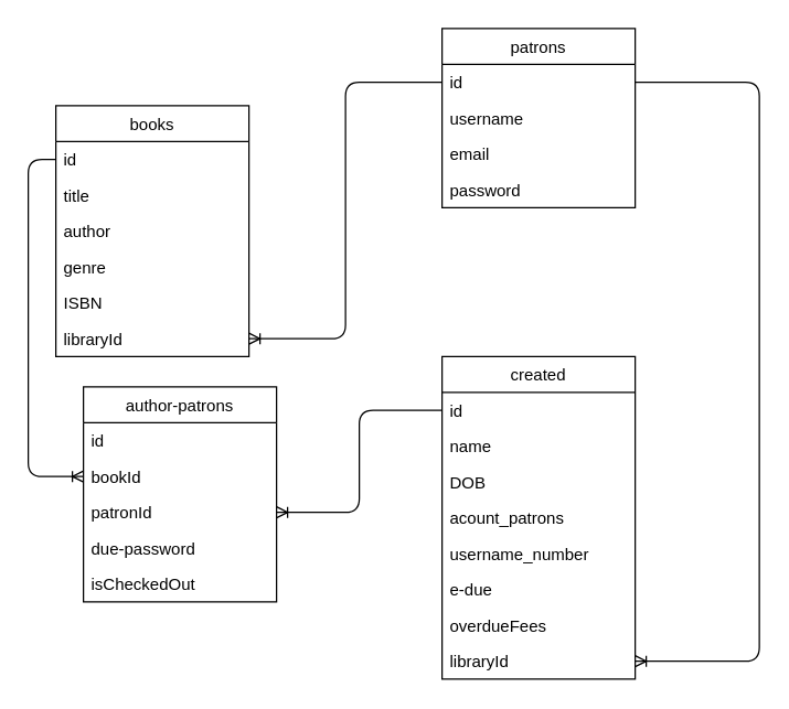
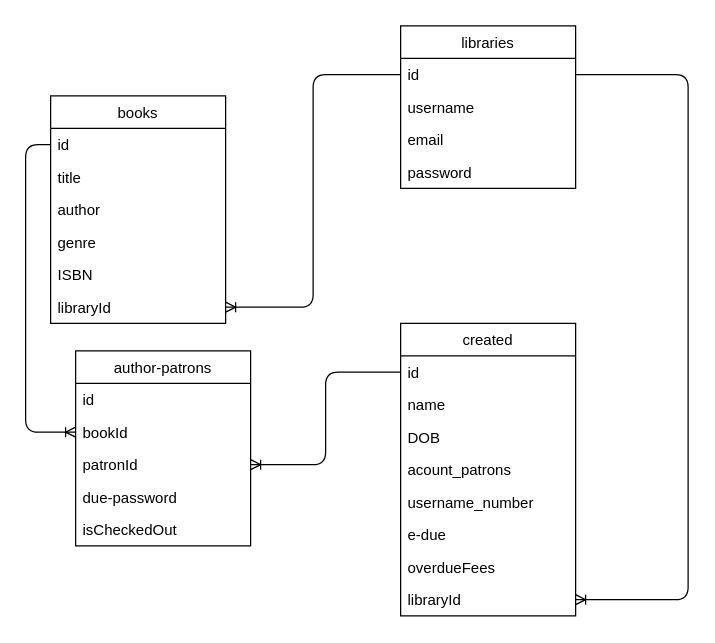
  <mxCell id="0" />
  <mxCell id="1" parent="0" />
- <mxCell id="2" value="patrons" style="swimlane;fontStyle=0;childLayout=stackLayout;horizontal=1;startSize=26;fillColor=none;horizontalStack=0;resizeParent=1;resizeParentMax=0;resizeLast=0;collapsible=1;marginBottom=0;" vertex="1" parent="1"><mxGeometry x="320" y="20" width="140" height="130" as="geometry" /></mxCell>
+ <mxCell id="2" value="libraries" style="swimlane;fontStyle=0;childLayout=stackLayout;horizontal=1;startSize=26;fillColor=none;horizontalStack=0;resizeParent=1;resizeParentMax=0;resizeLast=0;collapsible=1;marginBottom=0;" vertex="1" parent="1"><mxGeometry x="320" y="20" width="140" height="130" as="geometry" /></mxCell>
  <mxCell id="3" value="id" style="text;strokeColor=none;fillColor=none;align=left;verticalAlign=top;spacingLeft=4;spacingRight=4;overflow=hidden;rotatable=0;points=[[0,0.5],[1,0.5]];portConstraint=eastwest;" vertex="1" parent="2"><mxGeometry y="26" width="140" height="26" as="geometry" /></mxCell>
  <mxCell id="4" value="username" style="text;strokeColor=none;fillColor=none;align=left;verticalAlign=top;spacingLeft=4;spacingRight=4;overflow=hidden;rotatable=0;points=[[0,0.5],[1,0.5]];portConstraint=eastwest;" vertex="1" parent="2"><mxGeometry y="52" width="140" height="26" as="geometry" /></mxCell>
  <mxCell id="5" value="email" style="text;strokeColor=none;fillColor=none;align=left;verticalAlign=top;spacingLeft=4;spacingRight=4;overflow=hidden;rotatable=0;points=[[0,0.5],[1,0.5]];portConstraint=eastwest;" vertex="1" parent="2"><mxGeometry y="78" width="140" height="26" as="geometry" /></mxCell>
  <mxCell id="6" value="password" style="text;strokeColor=none;fillColor=none;align=left;verticalAlign=top;spacingLeft=4;spacingRight=4;overflow=hidden;rotatable=0;points=[[0,0.5],[1,0.5]];portConstraint=eastwest;" vertex="1" parent="2"><mxGeometry y="104" width="140" height="26" as="geometry" /></mxCell>
  <mxCell id="7" value="" style="edgeStyle=orthogonalEdgeStyle;fontSize=12;html=1;endArrow=ERoneToMany;entryX=1;entryY=0.5;entryDx=0;entryDy=0;exitX=0;exitY=0.5;exitDx=0;exitDy=0;" edge="1" parent="1" source="3" target="31"><mxGeometry width="100" height="100" relative="1" as="geometry"><mxPoint x="230" y="70" as="sourcePoint" /><mxPoint x="320" y="163" as="targetPoint" /></mxGeometry></mxCell>
  <mxCell id="8" value="created" style="swimlane;fontStyle=0;childLayout=stackLayout;horizontal=1;startSize=26;fillColor=none;horizontalStack=0;resizeParent=1;resizeParentMax=0;resizeLast=0;collapsible=1;marginBottom=0;" vertex="1" parent="1"><mxGeometry x="320" y="258" width="140" height="234" as="geometry" /></mxCell>
  <mxCell id="9" value="id" style="text;strokeColor=none;fillColor=none;align=left;verticalAlign=top;spacingLeft=4;spacingRight=4;overflow=hidden;rotatable=0;points=[[0,0.5],[1,0.5]];portConstraint=eastwest;" vertex="1" parent="8"><mxGeometry y="26" width="140" height="26" as="geometry" /></mxCell>
  <mxCell id="10" value="name" style="text;strokeColor=none;fillColor=none;align=left;verticalAlign=top;spacingLeft=4;spacingRight=4;overflow=hidden;rotatable=0;points=[[0,0.5],[1,0.5]];portConstraint=eastwest;" vertex="1" parent="8"><mxGeometry y="52" width="140" height="26" as="geometry" /></mxCell>
  <mxCell id="11" value="DOB" style="text;strokeColor=none;fillColor=none;align=left;verticalAlign=top;spacingLeft=4;spacingRight=4;overflow=hidden;rotatable=0;points=[[0,0.5],[1,0.5]];portConstraint=eastwest;" vertex="1" parent="8"><mxGeometry y="78" width="140" height="26" as="geometry" /></mxCell>
  <mxCell id="12" value="acount_patrons" style="text;strokeColor=none;fillColor=none;align=left;verticalAlign=top;spacingLeft=4;spacingRight=4;overflow=hidden;rotatable=0;points=[[0,0.5],[1,0.5]];portConstraint=eastwest;" vertex="1" parent="8"><mxGeometry y="104" width="140" height="26" as="geometry" /></mxCell>
  <mxCell id="13" value="username_number" style="text;strokeColor=none;fillColor=none;align=left;verticalAlign=top;spacingLeft=4;spacingRight=4;overflow=hidden;rotatable=0;points=[[0,0.5],[1,0.5]];portConstraint=eastwest;" vertex="1" parent="8"><mxGeometry y="130" width="140" height="26" as="geometry" /></mxCell>
  <mxCell id="14" value="e-due" style="text;strokeColor=none;fillColor=none;align=left;verticalAlign=top;spacingLeft=4;spacingRight=4;overflow=hidden;rotatable=0;points=[[0,0.5],[1,0.5]];portConstraint=eastwest;" vertex="1" parent="8"><mxGeometry y="156" width="140" height="26" as="geometry" /></mxCell>
  <mxCell id="15" value="overdueFees" style="text;strokeColor=none;fillColor=none;align=left;verticalAlign=top;spacingLeft=4;spacingRight=4;overflow=hidden;rotatable=0;points=[[0,0.5],[1,0.5]];portConstraint=eastwest;" vertex="1" parent="8"><mxGeometry y="182" width="140" height="26" as="geometry" /></mxCell>
  <mxCell id="16" value="libraryId" style="text;strokeColor=none;fillColor=none;align=left;verticalAlign=top;spacingLeft=4;spacingRight=4;overflow=hidden;rotatable=0;points=[[0,0.5],[1,0.5]];portConstraint=eastwest;" vertex="1" parent="8"><mxGeometry y="208" width="140" height="26" as="geometry" /></mxCell>
  <mxCell id="17" value="" style="edgeStyle=orthogonalEdgeStyle;fontSize=12;html=1;endArrow=ERoneToMany;exitX=0;exitY=0.5;exitDx=0;exitDy=0;entryX=1;entryY=0.5;entryDx=0;entryDy=0;" edge="1" parent="1" source="9" target="21"><mxGeometry width="100" height="100" relative="1" as="geometry"><mxPoint x="350" y="280" as="sourcePoint" /><mxPoint x="250" y="430" as="targetPoint" /></mxGeometry></mxCell>
  <mxCell id="18" value="author-patrons" style="swimlane;fontStyle=0;childLayout=stackLayout;horizontal=1;startSize=26;fillColor=none;horizontalStack=0;resizeParent=1;resizeParentMax=0;resizeLast=0;collapsible=1;marginBottom=0;" vertex="1" parent="1"><mxGeometry x="60" y="280" width="140" height="156" as="geometry" /></mxCell>
  <mxCell id="19" value="id" style="text;strokeColor=none;fillColor=none;align=left;verticalAlign=top;spacingLeft=4;spacingRight=4;overflow=hidden;rotatable=0;points=[[0,0.5],[1,0.5]];portConstraint=eastwest;" vertex="1" parent="18"><mxGeometry y="26" width="140" height="26" as="geometry" /></mxCell>
  <mxCell id="20" value="bookId" style="text;strokeColor=none;fillColor=none;align=left;verticalAlign=top;spacingLeft=4;spacingRight=4;overflow=hidden;rotatable=0;points=[[0,0.5],[1,0.5]];portConstraint=eastwest;" vertex="1" parent="18"><mxGeometry y="52" width="140" height="26" as="geometry" /></mxCell>
  <mxCell id="21" value="patronId" style="text;strokeColor=none;fillColor=none;align=left;verticalAlign=top;spacingLeft=4;spacingRight=4;overflow=hidden;rotatable=0;points=[[0,0.5],[1,0.5]];portConstraint=eastwest;" vertex="1" parent="18"><mxGeometry y="78" width="140" height="26" as="geometry" /></mxCell>
  <mxCell id="22" value="due-password" style="text;strokeColor=none;fillColor=none;align=left;verticalAlign=top;spacingLeft=4;spacingRight=4;overflow=hidden;rotatable=0;points=[[0,0.5],[1,0.5]];portConstraint=eastwest;" vertex="1" parent="18"><mxGeometry y="104" width="140" height="26" as="geometry" /></mxCell>
  <mxCell id="23" value="isCheckedOut" style="text;strokeColor=none;fillColor=none;align=left;verticalAlign=top;spacingLeft=4;spacingRight=4;overflow=hidden;rotatable=0;points=[[0,0.5],[1,0.5]];portConstraint=eastwest;" vertex="1" parent="18"><mxGeometry y="130" width="140" height="26" as="geometry" /></mxCell>
  <mxCell id="24" value="" style="edgeStyle=orthogonalEdgeStyle;fontSize=12;html=1;endArrow=ERoneToMany;exitX=0;exitY=0.5;exitDx=0;exitDy=0;entryX=0;entryY=0.5;entryDx=0;entryDy=0;" edge="1" parent="1" source="26" target="20"><mxGeometry width="100" height="100" relative="1" as="geometry"><mxPoint x="10" y="200" as="sourcePoint" /><mxPoint x="10" y="340" as="targetPoint" /><Array as="points"><mxPoint x="20" y="115" /><mxPoint x="20" y="345" /></Array></mxGeometry></mxCell>
  <mxCell id="25" value="books" style="swimlane;fontStyle=0;childLayout=stackLayout;horizontal=1;startSize=26;fillColor=none;horizontalStack=0;resizeParent=1;resizeParentMax=0;resizeLast=0;collapsible=1;marginBottom=0;" vertex="1" parent="1"><mxGeometry x="40" y="76" width="140" height="182" as="geometry" /></mxCell>
  <mxCell id="26" value="id" style="text;strokeColor=none;fillColor=none;align=left;verticalAlign=top;spacingLeft=4;spacingRight=4;overflow=hidden;rotatable=0;points=[[0,0.5],[1,0.5]];portConstraint=eastwest;" vertex="1" parent="25"><mxGeometry y="26" width="140" height="26" as="geometry" /></mxCell>
  <mxCell id="27" value="title" style="text;strokeColor=none;fillColor=none;align=left;verticalAlign=top;spacingLeft=4;spacingRight=4;overflow=hidden;rotatable=0;points=[[0,0.5],[1,0.5]];portConstraint=eastwest;" vertex="1" parent="25"><mxGeometry y="52" width="140" height="26" as="geometry" /></mxCell>
  <mxCell id="28" value="author" style="text;strokeColor=none;fillColor=none;align=left;verticalAlign=top;spacingLeft=4;spacingRight=4;overflow=hidden;rotatable=0;points=[[0,0.5],[1,0.5]];portConstraint=eastwest;" vertex="1" parent="25"><mxGeometry y="78" width="140" height="26" as="geometry" /></mxCell>
  <mxCell id="29" value="genre" style="text;strokeColor=none;fillColor=none;align=left;verticalAlign=top;spacingLeft=4;spacingRight=4;overflow=hidden;rotatable=0;points=[[0,0.5],[1,0.5]];portConstraint=eastwest;" vertex="1" parent="25"><mxGeometry y="104" width="140" height="26" as="geometry" /></mxCell>
  <mxCell id="30" value="ISBN" style="text;strokeColor=none;fillColor=none;align=left;verticalAlign=top;spacingLeft=4;spacingRight=4;overflow=hidden;rotatable=0;points=[[0,0.5],[1,0.5]];portConstraint=eastwest;" vertex="1" parent="25"><mxGeometry y="130" width="140" height="26" as="geometry" /></mxCell>
  <mxCell id="31" value="libraryId" style="text;strokeColor=none;fillColor=none;align=left;verticalAlign=top;spacingLeft=4;spacingRight=4;overflow=hidden;rotatable=0;points=[[0,0.5],[1,0.5]];portConstraint=eastwest;" vertex="1" parent="25"><mxGeometry y="156" width="140" height="26" as="geometry" /></mxCell>
  <mxCell id="32" value="" style="edgeStyle=orthogonalEdgeStyle;fontSize=12;html=1;endArrow=ERoneToMany;exitX=1;exitY=0.5;exitDx=0;exitDy=0;entryX=1;entryY=0.5;entryDx=0;entryDy=0;" edge="1" parent="1" source="3" target="16"><mxGeometry width="100" height="100" relative="1" as="geometry"><mxPoint x="360" y="300" as="sourcePoint" /><mxPoint x="560" y="330" as="targetPoint" /><Array as="points"><mxPoint x="550" y="59" /><mxPoint x="550" y="479" /></Array></mxGeometry></mxCell>
